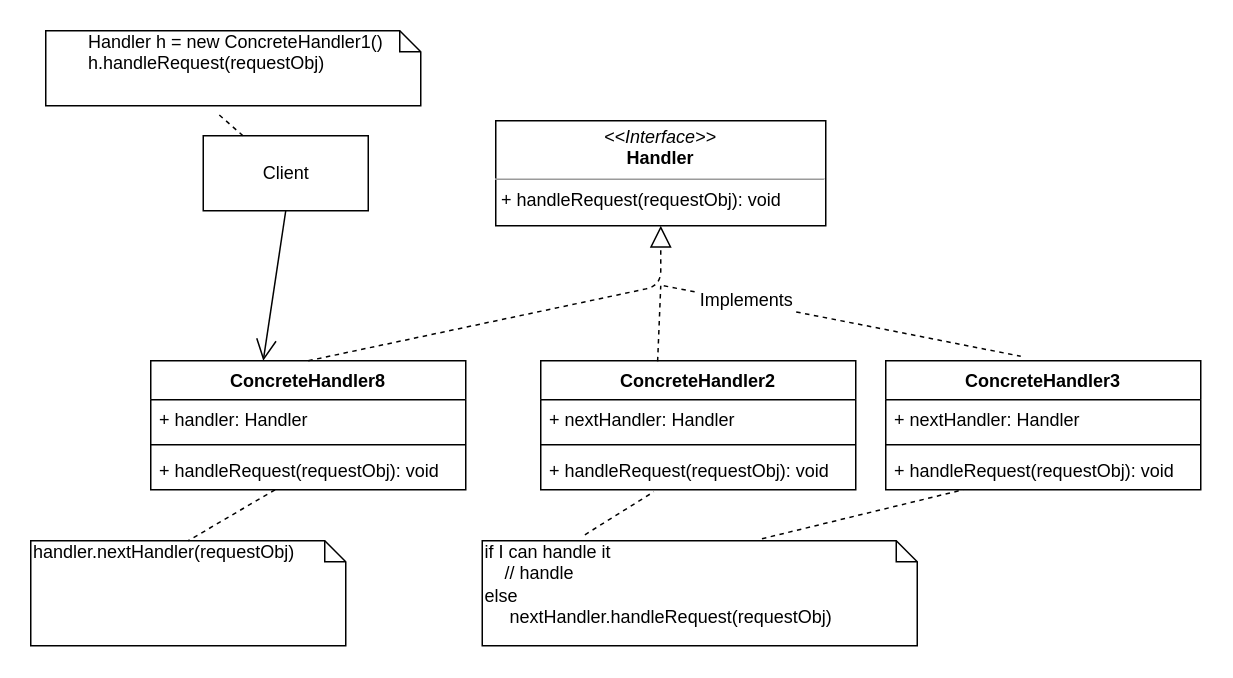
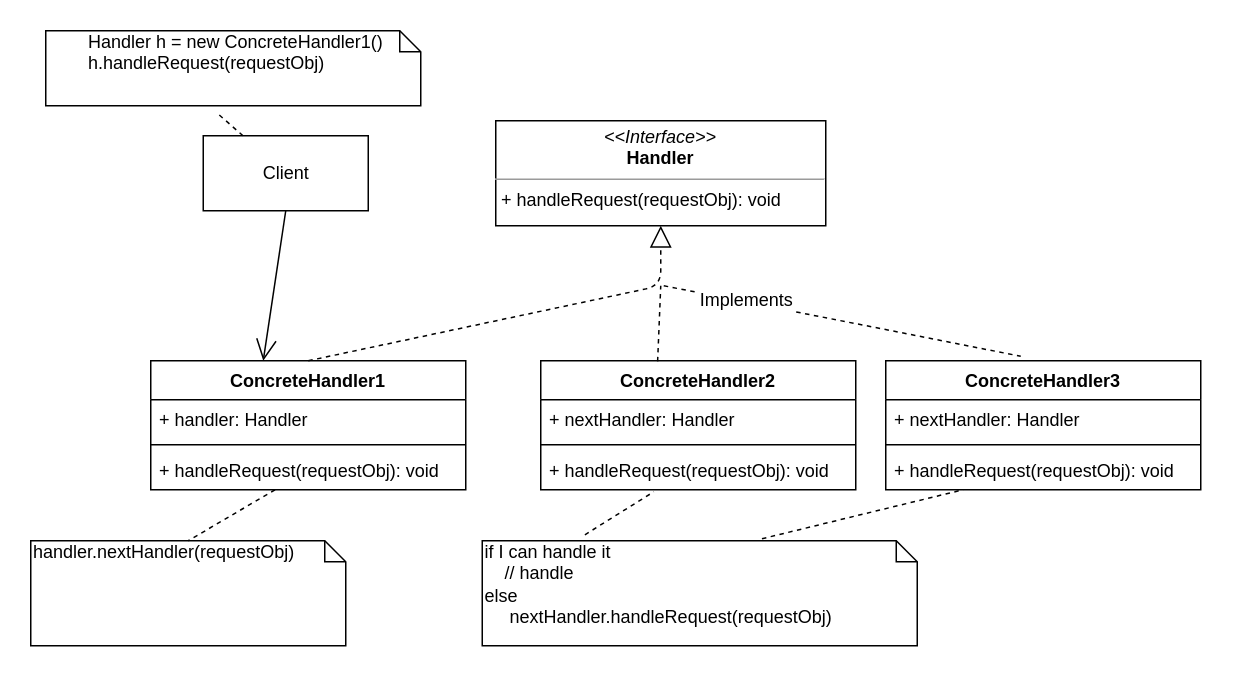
  <mxCell id="0" />
  <mxCell id="1" parent="0" />
- <mxCell id="2" value="ConcreteHandler8" parent="1" vertex="1" style="swimlane;fontStyle=1;align=center;verticalAlign=top;childLayout=stackLayout;horizontal=1;startSize=26;horizontalStack=0;resizeParent=1;resizeParentMax=0;resizeLast=0;collapsible=1;marginBottom=0;"><mxGeometry as="geometry" height="86" width="210" y="240" x="100" /></mxCell>
+ <mxCell id="2" value="ConcreteHandler1" parent="1" vertex="1" style="swimlane;fontStyle=1;align=center;verticalAlign=top;childLayout=stackLayout;horizontal=1;startSize=26;horizontalStack=0;resizeParent=1;resizeParentMax=0;resizeLast=0;collapsible=1;marginBottom=0;"><mxGeometry as="geometry" height="86" width="210" y="240" x="100" /></mxCell>
  <mxCell id="3" value="+ handler: Handler" parent="2" vertex="1" style="text;strokeColor=none;fillColor=none;align=left;verticalAlign=top;spacingLeft=4;spacingRight=4;overflow=hidden;rotatable=0;points=[[0,0.5],[1,0.5]];portConstraint=eastwest;"><mxGeometry as="geometry" height="26" width="210" y="26" /></mxCell>
  <mxCell id="4" value="" parent="2" vertex="1" style="line;strokeWidth=1;fillColor=none;align=left;verticalAlign=middle;spacingTop=-1;spacingLeft=3;spacingRight=3;rotatable=0;labelPosition=right;points=[];portConstraint=eastwest;"><mxGeometry as="geometry" height="8" width="210" y="52" /></mxCell>
  <mxCell id="5" value="+ handleRequest(requestObj): void" parent="2" vertex="1" style="text;strokeColor=none;fillColor=none;align=left;verticalAlign=top;spacingLeft=4;spacingRight=4;overflow=hidden;rotatable=0;points=[[0,0.5],[1,0.5]];portConstraint=eastwest;"><mxGeometry as="geometry" height="26" width="210" y="60" /></mxCell>
  <mxCell id="6" value="ConcreteHandler2" parent="1" vertex="1" style="swimlane;fontStyle=1;align=center;verticalAlign=top;childLayout=stackLayout;horizontal=1;startSize=26;horizontalStack=0;resizeParent=1;resizeParentMax=0;resizeLast=0;collapsible=1;marginBottom=0;"><mxGeometry as="geometry" height="86" width="210" y="240" x="360" /></mxCell>
  <mxCell id="7" value="+ nextHandler: Handler" parent="6" vertex="1" style="text;strokeColor=none;fillColor=none;align=left;verticalAlign=top;spacingLeft=4;spacingRight=4;overflow=hidden;rotatable=0;points=[[0,0.5],[1,0.5]];portConstraint=eastwest;"><mxGeometry as="geometry" height="26" width="210" y="26" /></mxCell>
  <mxCell id="8" value="" parent="6" vertex="1" style="line;strokeWidth=1;fillColor=none;align=left;verticalAlign=middle;spacingTop=-1;spacingLeft=3;spacingRight=3;rotatable=0;labelPosition=right;points=[];portConstraint=eastwest;"><mxGeometry as="geometry" height="8" width="210" y="52" /></mxCell>
  <mxCell id="9" value="+ handleRequest(requestObj): void" parent="6" vertex="1" style="text;strokeColor=none;fillColor=none;align=left;verticalAlign=top;spacingLeft=4;spacingRight=4;overflow=hidden;rotatable=0;points=[[0,0.5],[1,0.5]];portConstraint=eastwest;"><mxGeometry as="geometry" height="26" width="210" y="60" /></mxCell>
  <mxCell id="10" value="ConcreteHandler3" parent="1" vertex="1" style="swimlane;fontStyle=1;align=center;verticalAlign=top;childLayout=stackLayout;horizontal=1;startSize=26;horizontalStack=0;resizeParent=1;resizeParentMax=0;resizeLast=0;collapsible=1;marginBottom=0;"><mxGeometry as="geometry" height="86" width="210" y="240" x="590" /></mxCell>
  <mxCell id="11" value="+ nextHandler: Handler" parent="10" vertex="1" style="text;strokeColor=none;fillColor=none;align=left;verticalAlign=top;spacingLeft=4;spacingRight=4;overflow=hidden;rotatable=0;points=[[0,0.5],[1,0.5]];portConstraint=eastwest;"><mxGeometry as="geometry" height="26" width="210" y="26" /></mxCell>
  <mxCell id="12" value="" parent="10" vertex="1" style="line;strokeWidth=1;fillColor=none;align=left;verticalAlign=middle;spacingTop=-1;spacingLeft=3;spacingRight=3;rotatable=0;labelPosition=right;points=[];portConstraint=eastwest;"><mxGeometry as="geometry" height="8" width="210" y="52" /></mxCell>
  <mxCell id="13" value="+ handleRequest(requestObj): void" parent="10" vertex="1" style="text;strokeColor=none;fillColor=none;align=left;verticalAlign=top;spacingLeft=4;spacingRight=4;overflow=hidden;rotatable=0;points=[[0,0.5],[1,0.5]];portConstraint=eastwest;"><mxGeometry as="geometry" height="26" width="210" y="60" /></mxCell>
  <mxCell id="14" value="Client" parent="1" vertex="1" style="html=1;"><mxGeometry x="135" y="90" as="geometry" height="50" width="110" /></mxCell>
  <mxCell id="15" value="&lt;p style=&quot;margin: 0px ; margin-top: 4px ; text-align: center&quot;&gt;&lt;i&gt;&amp;lt;&amp;lt;Interface&amp;gt;&amp;gt;&lt;/i&gt;&lt;br&gt;&lt;b&gt;Handler&lt;/b&gt;&lt;/p&gt;&lt;hr size=&quot;1&quot;&gt;&lt;p style=&quot;margin: 0px ; margin-left: 4px&quot;&gt;&lt;/p&gt;&lt;p style=&quot;margin: 0px ; margin-left: 4px&quot;&gt;+ handleRequest(requestObj): void&lt;br&gt;&lt;br&gt;&lt;/p&gt;" parent="1" vertex="1" style="verticalAlign=top;align=left;overflow=fill;fontSize=12;fontFamily=Helvetica;html=1;"><mxGeometry as="geometry" height="70" width="220" y="80" x="330" /></mxCell>
  <mxCell id="16" value="" parent="1" style="endArrow=open;endFill=1;endSize=12;html=1;exitX=0.5;exitY=1;exitDx=0;exitDy=0;" edge="1" source="14"><mxGeometry as="geometry" width="160" relative="1"><mxPoint as="sourcePoint" y="230" x="330" /><mxPoint as="targetPoint" y="240" x="175" /></mxGeometry></mxCell>
  <mxCell id="17" value="handler.nextHandler(requestObj)" parent="1" vertex="1" style="shape=note;whiteSpace=wrap;html=1;size=14;verticalAlign=top;align=left;spacingTop=-6;"><mxGeometry as="geometry" height="70" width="210" y="360" x="20" /></mxCell>
  <mxCell id="18" value="&amp;nbsp; &amp;nbsp; &amp;nbsp; &amp;nbsp; Handler h = new ConcreteHandler1()&lt;br&gt;&amp;nbsp; &amp;nbsp; &amp;nbsp; &amp;nbsp; h.&lt;span style=&quot;white-space: nowrap&quot;&gt;handleRequest&lt;/span&gt;(requestObj)" parent="1" vertex="1" style="shape=note;whiteSpace=wrap;html=1;size=14;verticalAlign=top;align=left;spacingTop=-6;"><mxGeometry as="geometry" height="50" width="250" y="20" x="30" /></mxCell>
  <mxCell id="19" value="if I can handle it&lt;br&gt;&amp;nbsp; &amp;nbsp; // handle&lt;br&gt;else&lt;br&gt;&amp;nbsp; &amp;nbsp; &amp;nbsp;nextHandler.handleRequest(requestObj)" parent="1" vertex="1" style="shape=note;whiteSpace=wrap;html=1;size=14;verticalAlign=top;align=left;spacingTop=-6;"><mxGeometry as="geometry" height="70" width="290" y="360" x="321" /></mxCell>
  <mxCell id="20" value="" parent="1" style="endArrow=none;dashed=1;html=1;entryX=0.456;entryY=1.093;entryDx=0;entryDy=0;entryPerimeter=0;" edge="1" target="18" source="14"><mxGeometry as="geometry" height="50" width="50" relative="1"><mxPoint as="sourcePoint" y="260" x="390" /><mxPoint as="targetPoint" y="210" x="440" /></mxGeometry></mxCell>
  <mxCell id="21" value="" parent="1" style="endArrow=none;dashed=1;html=1;entryX=0.5;entryY=0;entryDx=0;entryDy=0;entryPerimeter=0;" edge="1" target="17" source="5"><mxGeometry as="geometry" height="50" width="50" relative="1"><mxPoint as="sourcePoint" y="260" x="390" /><mxPoint as="targetPoint" y="210" x="440" /></mxGeometry></mxCell>
  <mxCell id="22" value="" parent="1" style="endArrow=none;dashed=1;html=1;entryX=0.359;entryY=1.051;entryDx=0;entryDy=0;entryPerimeter=0;exitX=0.236;exitY=-0.057;exitDx=0;exitDy=0;exitPerimeter=0;" edge="1" target="9" source="19"><mxGeometry as="geometry" height="50" width="50" relative="1"><mxPoint as="sourcePoint" y="350" x="400" /><mxPoint as="targetPoint" y="210" x="440" /></mxGeometry></mxCell>
  <mxCell id="23" value="" parent="1" style="endArrow=none;dashed=1;html=1;exitX=0.643;exitY=-0.019;exitDx=0;exitDy=0;exitPerimeter=0;" edge="1" target="13" source="19"><mxGeometry as="geometry" height="50" width="50" relative="1"><mxPoint as="sourcePoint" y="260" x="390" /><mxPoint as="targetPoint" y="210" x="440" /></mxGeometry></mxCell>
  <mxCell id="24" value="" parent="1" style="endArrow=block;dashed=1;endFill=0;endSize=12;html=1;exitX=0.5;exitY=0;exitDx=0;exitDy=0;entryX=0.5;entryY=1;entryDx=0;entryDy=0;" edge="1" target="15" source="2"><mxGeometry as="geometry" width="160" relative="1"><mxPoint as="sourcePoint" y="280" x="330" /><mxPoint as="targetPoint" y="280" x="490" /><Array as="points"><mxPoint y="190" x="440" /></Array></mxGeometry></mxCell>
  <mxCell id="25" value="" parent="1" style="endArrow=none;dashed=1;html=1;exitX=0.371;exitY=0.005;exitDx=0;exitDy=0;exitPerimeter=0;" edge="1" source="6"><mxGeometry as="geometry" height="50" width="50" relative="1"><mxPoint as="sourcePoint" y="180" x="390" /><mxPoint as="targetPoint" y="190" x="440" /></mxGeometry></mxCell>
  <mxCell id="26" value="" parent="1" style="endArrow=none;dashed=1;html=1;" edge="1"><mxGeometry as="geometry" height="50" width="50" relative="1"><mxPoint as="sourcePoint" y="190" x="442" /><mxPoint as="targetPoint" y="237" x="680" /></mxGeometry></mxCell>
  <mxCell id="27" value="Implements" parent="26" vertex="1" style="text;html=1;align=center;verticalAlign=middle;resizable=0;points=[];labelBackgroundColor=#ffffff;" connectable="0"><mxGeometry as="geometry" y="1" x="-0.545" relative="1"><mxPoint as="offset" /></mxGeometry></mxCell>
